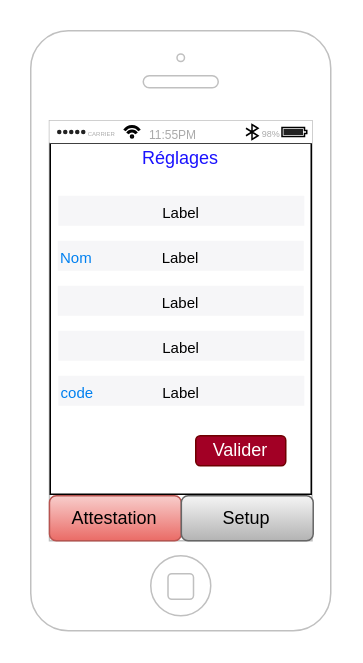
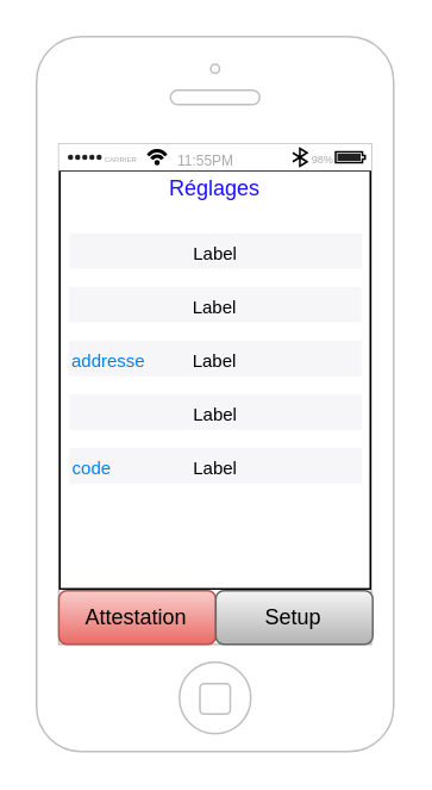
  <mxCell id="0" />
  <mxCell id="1" parent="0" />
  <mxCell id="2" value="" style="html=1;verticalLabelPosition=bottom;labelBackgroundColor=#ffffff;verticalAlign=top;shadow=0;dashed=0;strokeWidth=1;shape=mxgraph.ios7.misc.iphone;strokeColor=#c0c0c0;" vertex="1" parent="1"><mxGeometry x="20" y="20" width="200" height="400" as="geometry" /></mxCell>
  <mxCell id="3" value="" style="rounded=0;whiteSpace=wrap;html=1;shadow=0;fillColor=#FFFFFF;gradientColor=none;" vertex="1" parent="1"><mxGeometry x="33" y="95" width="174" height="234" as="geometry" /></mxCell>
  <mxCell id="4" value="" style="html=1;strokeWidth=1;shadow=0;dashed=0;shape=mxgraph.ios7ui.appBar;fillColor=#ffffff;gradientColor=none;" vertex="1" parent="1"><mxGeometry x="32.5" y="80" width="175" height="15" as="geometry" /></mxCell>
  <mxCell id="5" value="CARRIER" style="shape=rect;align=left;fontSize=8;spacingLeft=24;fontSize=4;fontColor=#aaaaaa;strokeColor=none;fillColor=none;spacingTop=4;" vertex="1" parent="4"><mxGeometry y="0.5" width="50" height="13" relative="1" as="geometry"><mxPoint y="-6.5" as="offset" /></mxGeometry></mxCell>
  <mxCell id="6" value="11:55PM" style="shape=rect;fontSize=8;fontColor=#aaaaaa;strokeColor=none;fillColor=none;spacingTop=4;" vertex="1" parent="4"><mxGeometry x="0.5" y="0.5" width="50" height="13" relative="1" as="geometry"><mxPoint x="-30" y="-6.5" as="offset" /></mxGeometry></mxCell>
  <mxCell id="7" value="98%" style="shape=rect;align=right;fontSize=8;spacingRight=19;fontSize=6;fontColor=#aaaaaa;strokeColor=none;fillColor=none;spacingTop=4;" vertex="1" parent="4"><mxGeometry x="1" y="0.5" width="45" height="13" relative="1" as="geometry"><mxPoint x="-45" y="-6.5" as="offset" /></mxGeometry></mxCell>
  <mxCell id="8" value="" style="group" vertex="1" connectable="0" parent="1"><mxGeometry x="32.471" y="330" width="175.833" height="30" as="geometry" /></mxCell>
  <mxCell id="9" value="Attestation" style="whiteSpace=wrap;html=1;gradientColor=#ea6b66;fillColor=#f8cecc;strokeColor=#b85450;rounded=1;" vertex="1" parent="8"><mxGeometry width="87.917" height="30" as="geometry" /></mxCell>
  <mxCell id="10" value="Setup" style="whiteSpace=wrap;html=1;fillColor=#f5f5f5;strokeColor=#666666;gradientColor=#b3b3b3;rounded=1;" vertex="1" parent="8"><mxGeometry x="87.917" width="87.917" height="30" as="geometry" /></mxCell>
  <mxCell id="11" value="&lt;font color=&quot;#1a12ff&quot;&gt;Réglages&lt;/font&gt;" style="text;html=1;strokeColor=none;fillColor=none;align=center;verticalAlign=middle;whiteSpace=wrap;rounded=0;" vertex="1" parent="1"><mxGeometry x="100.39" y="95" width="40" height="20" as="geometry" /></mxCell>
  <mxCell id="12" value="" style="shape=rect;fillColor=#F6F6F8;strokeColor=none;" vertex="1" parent="1"><mxGeometry x="38.39" y="130" width="164" height="20" as="geometry" /></mxCell>
  <mxCell id="13" value="Label" style="text;fontSize=10;verticalAlign=middle;align=center;spacingTop=2;" vertex="1" parent="12"><mxGeometry x="55" width="54" height="20" as="geometry" /></mxCell>
  <mxCell id="14" value="" style="shape=rect;fillColor=#F6F6F8;strokeColor=none;" vertex="1" parent="1"><mxGeometry x="38" y="160" width="164" height="20" as="geometry" /></mxCell>
  <mxCell id="15" value="Label" style="text;fontSize=10;verticalAlign=middle;align=center;spacingTop=2;" vertex="1" parent="14"><mxGeometry x="55" width="54" height="20" as="geometry" /></mxCell>
- <mxCell id="16" value="Nom" style="text;fontColor=#0080f0;fontSize=10;verticalAlign=middle;align=left;spacingTop=2;spacingRight=4;" vertex="1" parent="14"><mxGeometry width="55" height="20" as="geometry" /></mxCell>
  <mxCell id="17" value="" style="shape=rect;fillColor=#F6F6F8;strokeColor=none;" vertex="1" parent="1"><mxGeometry x="38.39" y="220" width="164" height="20" as="geometry" /></mxCell>
  <mxCell id="18" value="Label" style="text;fontSize=10;verticalAlign=middle;align=center;spacingTop=2;" vertex="1" parent="17"><mxGeometry x="55" width="54" height="20" as="geometry" /></mxCell>
  <mxCell id="19" value="" style="shape=rect;fillColor=#F6F6F8;strokeColor=none;" vertex="1" parent="1"><mxGeometry x="38" y="190" width="164" height="20" as="geometry" /></mxCell>
  <mxCell id="20" value="Label" style="text;fontSize=10;verticalAlign=middle;align=center;spacingTop=2;" vertex="1" parent="19"><mxGeometry x="55" width="54" height="20" as="geometry" /></mxCell>
+ <mxCell id="21" value="addresse" style="text;fontColor=#0080f0;fontSize=10;verticalAlign=middle;align=left;spacingTop=2;spacingRight=4;" vertex="1" parent="19"><mxGeometry width="55" height="20" as="geometry" /></mxCell>
  <mxCell id="22" value="" style="shape=rect;fillColor=#F6F6F8;strokeColor=none;" vertex="1" parent="1"><mxGeometry x="38.39" y="250" width="164" height="20" as="geometry" /></mxCell>
  <mxCell id="23" value="Label" style="text;fontSize=10;verticalAlign=middle;align=center;spacingTop=2;" vertex="1" parent="22"><mxGeometry x="55" width="54" height="20" as="geometry" /></mxCell>
  <mxCell id="24" value="code" style="text;fontColor=#0080f0;fontSize=10;verticalAlign=middle;align=left;spacingTop=2;spacingRight=4;" vertex="1" parent="22"><mxGeometry width="55" height="20" as="geometry" /></mxCell>
- <mxCell id="25" value="Valider" style="rounded=1;whiteSpace=wrap;html=1;align=center;fillColor=#a20025;strokeColor=#6F0000;fontColor=#ffffff;" vertex="1" parent="1"><mxGeometry x="130" y="290" width="60" height="20" as="geometry" /></mxCell>
